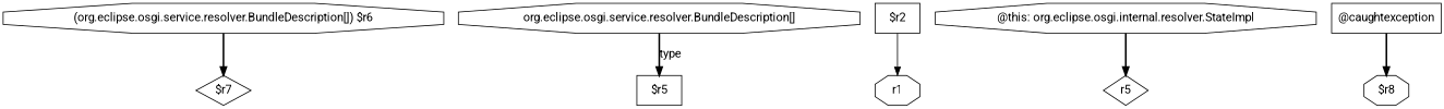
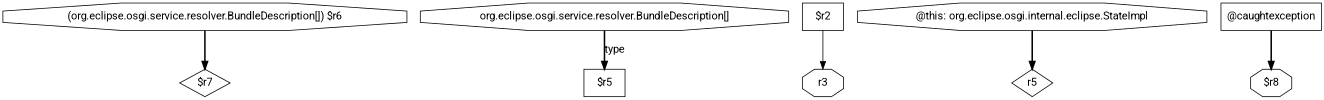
  digraph {
    fontname=Roboto
    node [fontname=Roboto shape=octagon]
    edge [fontname=Roboto style=bold]
    n1 [label="(org.eclipse.osgi.service.resolver.BundleDescription[]) $r6"]
    n2 [label="$r7" shape=diamond]
    n3 [label="org.eclipse.osgi.service.resolver.BundleDescription[]"]
    n4 [label="$r5" shape=box]
    n5 [label="$r2" shape=box]
-   n6 [label=r1]
-   n7 [label="@this: org.eclipse.osgi.internal.resolver.StateImpl"]
+   n6 [label=r3]
+   n7 [label="@this: org.eclipse.osgi.internal.eclipse.StateImpl"]
    n8 [label=r5 shape=diamond]
    n9 [label="@caughtexception" shape=box]
    n10 [label="$r8"]
    n1 -> n2
    n3 -> n4 [label=type]
    n5 -> n6 [style=solid]
    n7 -> n8
    n9 -> n10
  }
